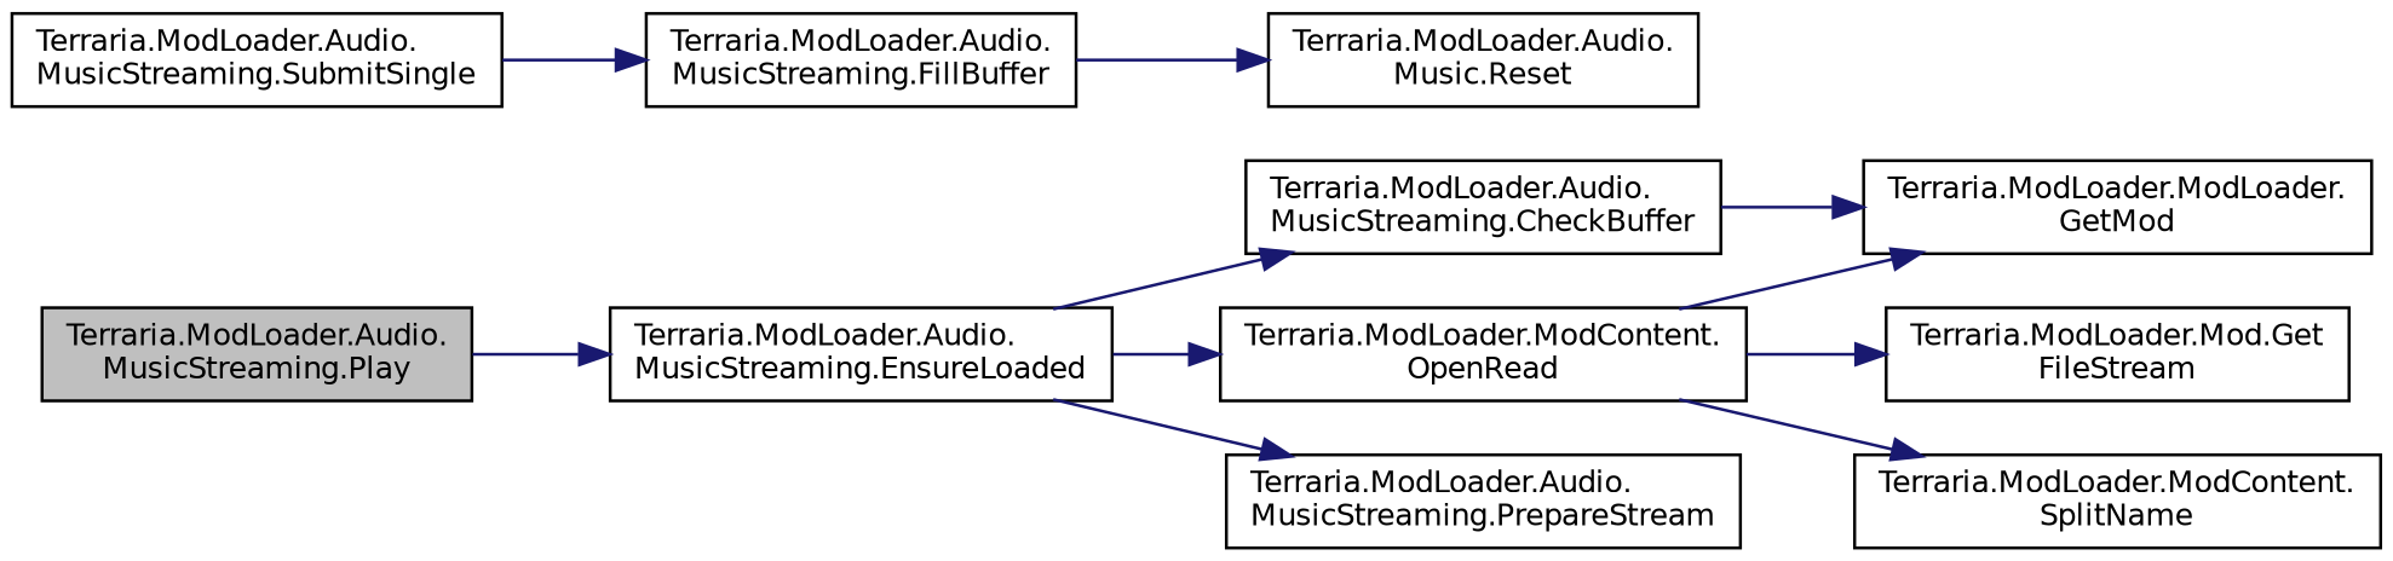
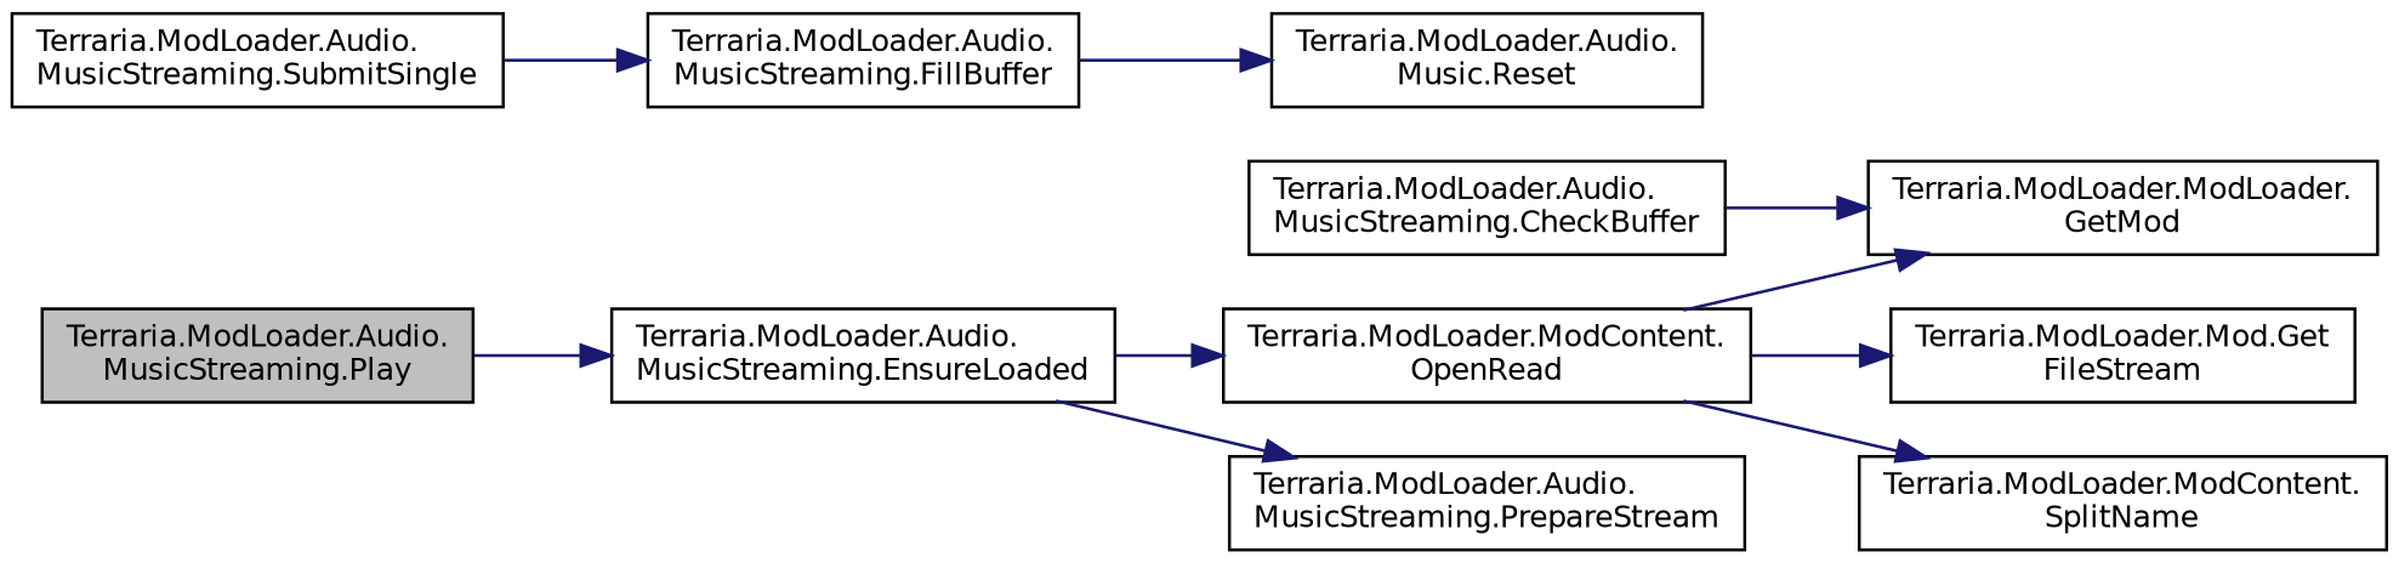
  digraph {
    rankdir=LR
    node [color=black fillcolor=white fontname=Helvetica fontsize=10 shape=record style=filled]
    edge [color=midnightblue fontname=Helvetica fontsize=10 labelfontname=Helvetica labelfontsize=10 style=solid]
    n1 [fillcolor=grey75 fontcolor=black height=0.2 label="Terraria.ModLoader.Audio.\lMusicStreaming.Play" width=0.4]
    n2 [height=0.2 label="Terraria.ModLoader.Audio.\lMusicStreaming.EnsureLoaded" width=0.4]
    n3 [height=0.2 label="Terraria.ModLoader.Audio.\lMusicStreaming.CheckBuffer" width=0.4]
    n4 [height=0.2 label="Terraria.ModLoader.ModContent.\lOpenRead" width=0.4]
    n5 [height=0.2 label="Terraria.ModLoader.Audio.\lMusicStreaming.PrepareStream" width=0.4]
    n6 [height=0.2 label="Terraria.ModLoader.ModLoader.\lGetMod" width=0.4]
    n7 [height=0.2 label="Terraria.ModLoader.Mod.Get\lFileStream" width=0.4]
    n8 [height=0.2 label="Terraria.ModLoader.ModContent.\lSplitName" width=0.4]
    n9 [height=0.2 label="Terraria.ModLoader.Audio.\lMusicStreaming.SubmitSingle" width=0.4]
    n10 [height=0.2 label="Terraria.ModLoader.Audio.\lMusicStreaming.FillBuffer" width=0.4]
    n11 [height=0.2 label="Terraria.ModLoader.Audio.\lMusic.Reset" width=0.4]
    n1 -> n2
-   n2 -> n3
    n2 -> n4
    n2 -> n5
    n3 -> n6
    n4 -> n6
    n4 -> n7
    n4 -> n8
    n9 -> n10
    n10 -> n11
  }
